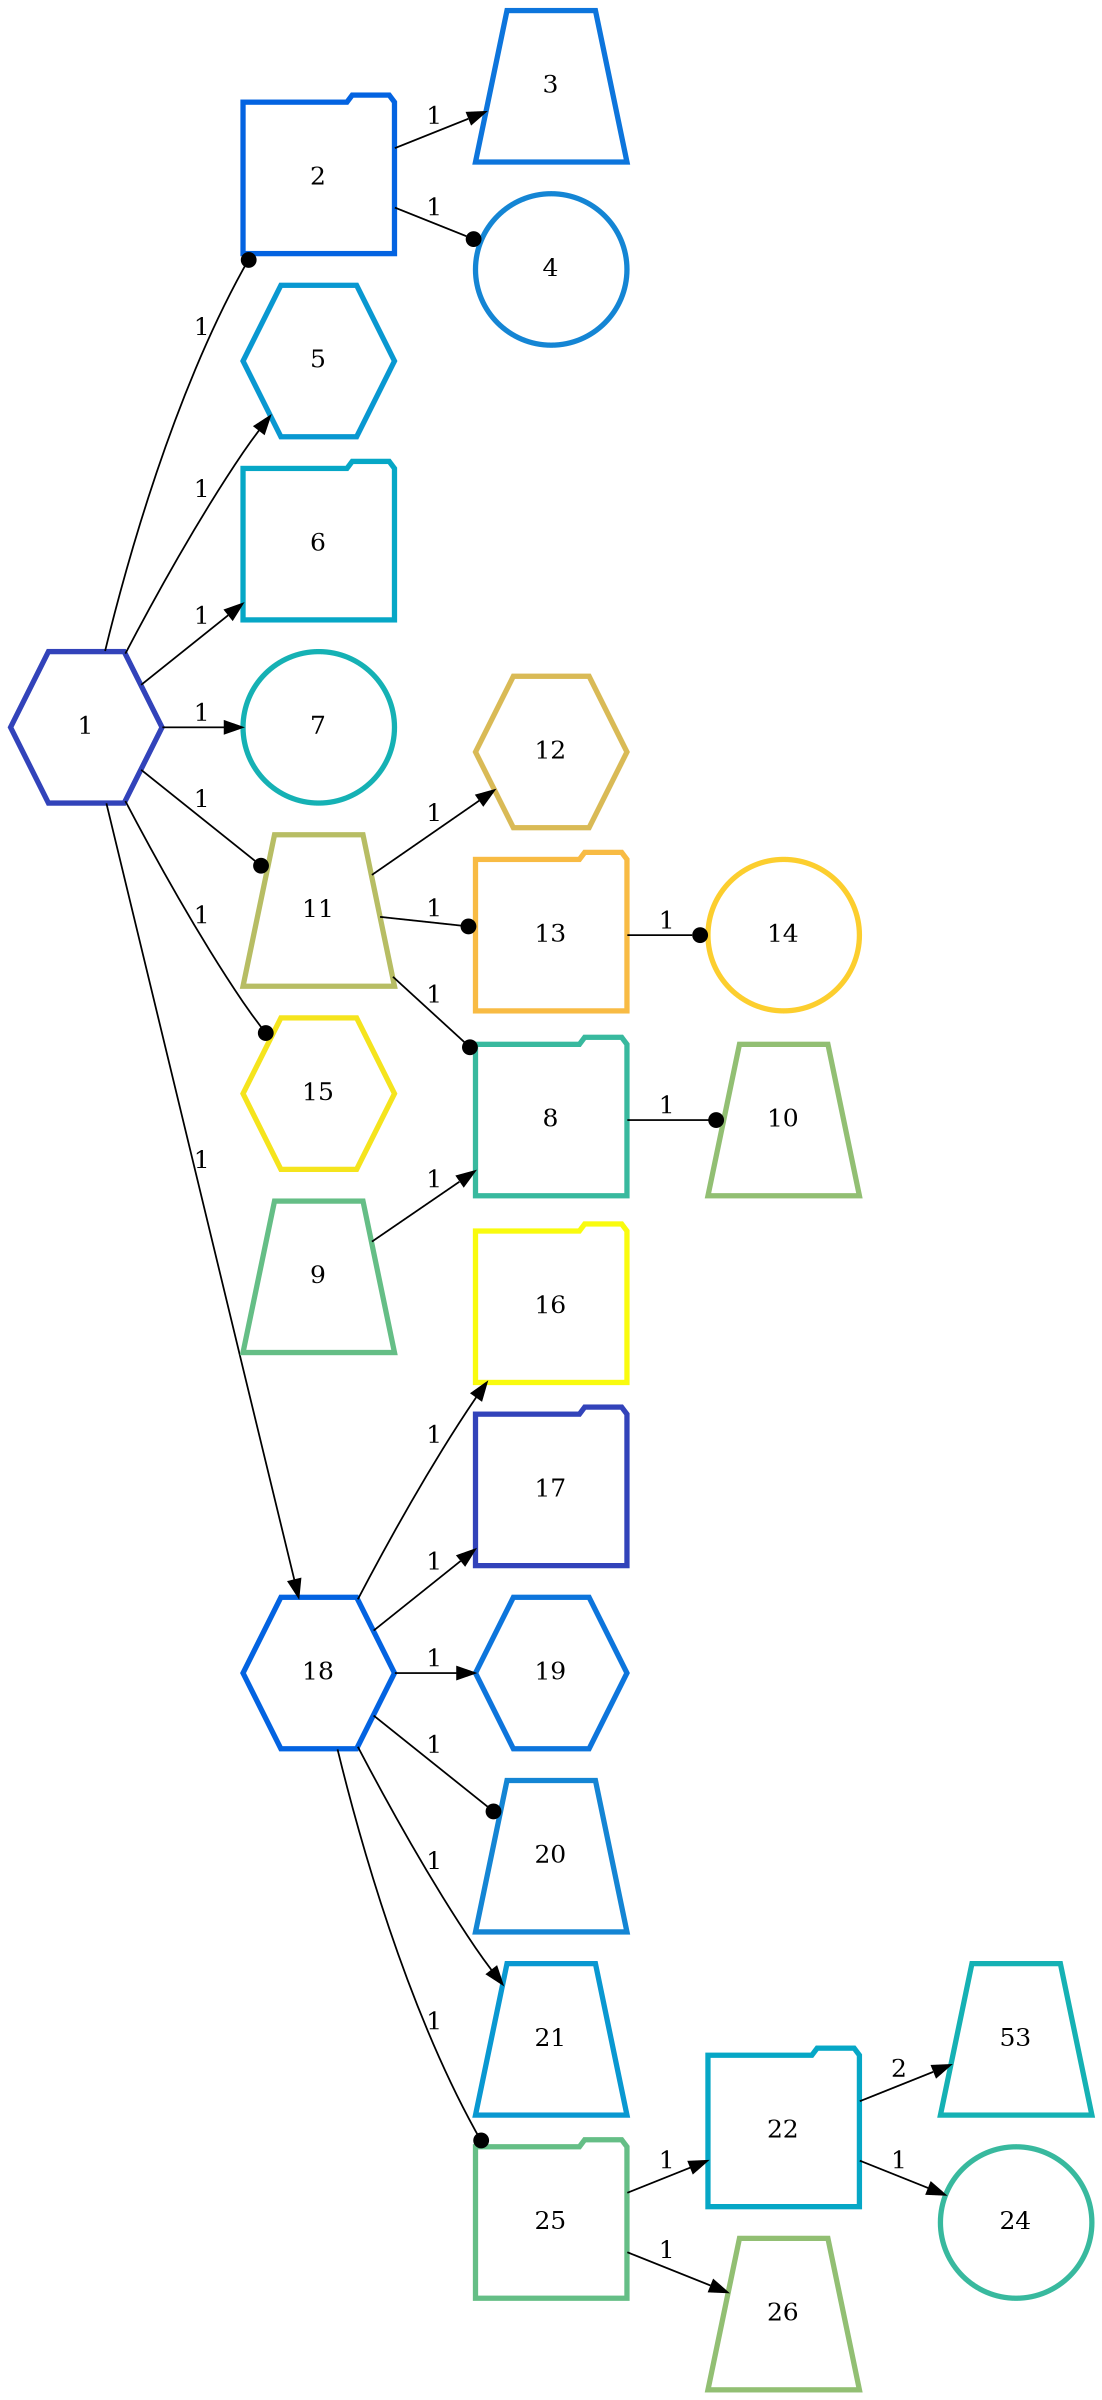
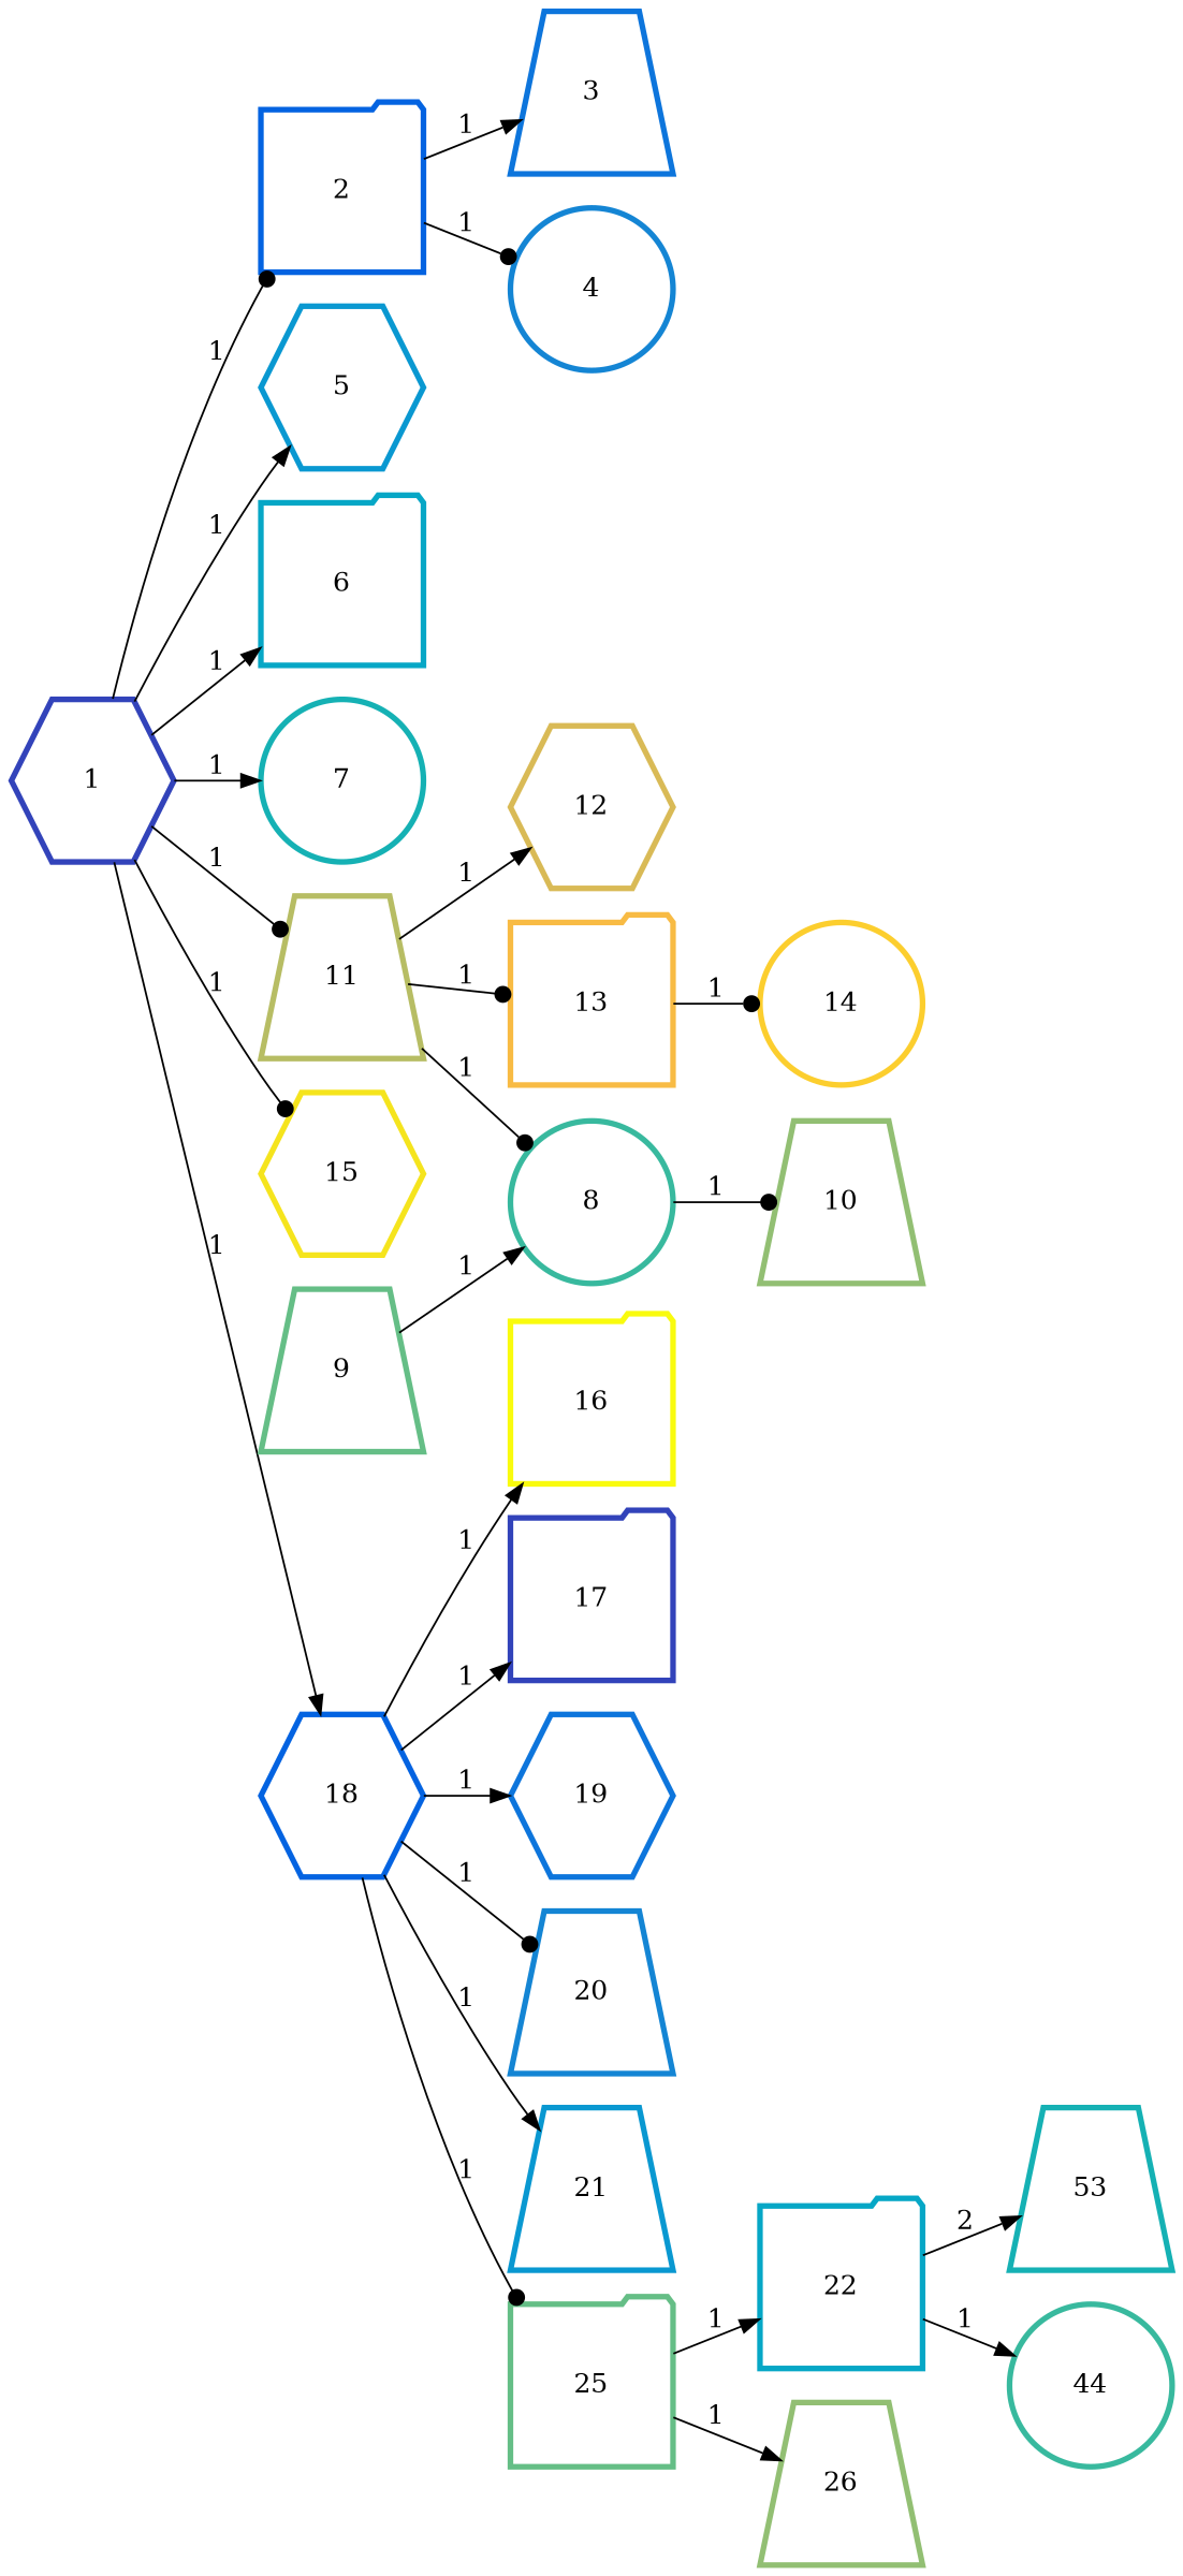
  digraph {
    rankdir=LR
    node [color="#3243BA" penwidth=3 shape=folder]
    edge [arrowhead=normal color=black penwidth=1]
    n1 [height=1.2 label=1 shape=hexagon width=1.2]
    n2 [color="#0363E1" height=1.2 label=2 width=1.2]
    n3 [color="#0998D1" height=1.2 label=5 shape=hexagon width=1.2]
    n4 [color="#06A7C6" height=1.2 label=6 width=1.2]
    n5 [color="#15B1B4" height=1.2 label=7 shape=ellipse width=1.2]
    n6 [color="#B7BD64" height=1.2 label=11 shape=trapezium width=1.2]
    n7 [color="#F5E41D" height=1.2 label=15 shape=hexagon width=1.2]
    n8 [color="#0363E1" height=1.2 label=18 shape=hexagon width=1.2]
    n9 [color="#0D75DC" height=1.2 label=3 shape=trapezium width=1.2]
    n10 [color="#1485D4" height=1.2 label=4 shape=ellipse width=1.2]
-   n11 [color="#38B99E" height=1.2 label=8 width=1.2]
+   n11 [color="#38B99E" height=1.2 label=8 shape=ellipse width=1.2]
    n12 [color="#D9BA56" height=1.2 label=12 shape=hexagon width=1.2]
    n13 [color="#F8BB44" height=1.2 label=13 width=1.2]
    n14 [color="#F9FB0E" height=1.2 label=16 width=1.2]
    n15 [height=1.2 label=17 width=1.2]
    n16 [color="#0D75DC" height=1.2 label=19 shape=hexagon width=1.2]
    n17 [color="#1485D4" height=1.2 label=20 shape=trapezium width=1.2]
    n18 [color="#0998D1" height=1.2 label=21 shape=trapezium width=1.2]
    n19 [color="#65BE86" height=1.2 label=25 width=1.2]
    n20 [color="#92BF73" height=1.2 label=10 shape=trapezium width=1.2]
    n21 [color="#65BE86" height=1.2 label=9 shape=trapezium width=1.2]
    n22 [color="#FCCE2E" height=1.2 label=14 shape=ellipse width=1.2]
    n23 [color="#06A7C6" height=1.2 label=22 width=1.2]
    n24 [color="#92BF73" height=1.2 label=26 shape=trapezium width=1.2]
    n25 [color="#15B1B4" height=1.2 label=53 shape=trapezium width=1.2]
-   n26 [color="#38B99E" height=1.2 label=24 shape=ellipse width=1.2]
+   n26 [color="#38B99E" height=1.2 label=44 shape=ellipse width=1.2]
    n1 -> n2 [arrowhead=dot label=1]
    n1 -> n3 [label=1]
    n1 -> n4 [label=1]
    n1 -> n5 [label=1]
    n1 -> n6 [arrowhead=dot label=1]
    n1 -> n7 [arrowhead=dot label=1]
    n1 -> n8 [label=1]
    n2 -> n9 [label=1]
    n2 -> n10 [arrowhead=dot label=1]
    n6 -> n11 [arrowhead=dot label=1]
    n6 -> n12 [label=1]
    n6 -> n13 [arrowhead=dot label=1]
    n8 -> n14 [label=1]
    n8 -> n15 [label=1]
    n8 -> n16 [label=1]
    n8 -> n17 [arrowhead=dot label=1]
    n8 -> n18 [label=1]
    n8 -> n19 [arrowhead=dot label=1]
    n11 -> n20 [arrowhead=dot label=1]
    n13 -> n22 [arrowhead=dot label=1]
    n19 -> n23 [label=1]
    n19 -> n24 [label=1]
    n21 -> n11 [label=1]
    n23 -> n25 [label=2]
    n23 -> n26 [label=1]
  }
